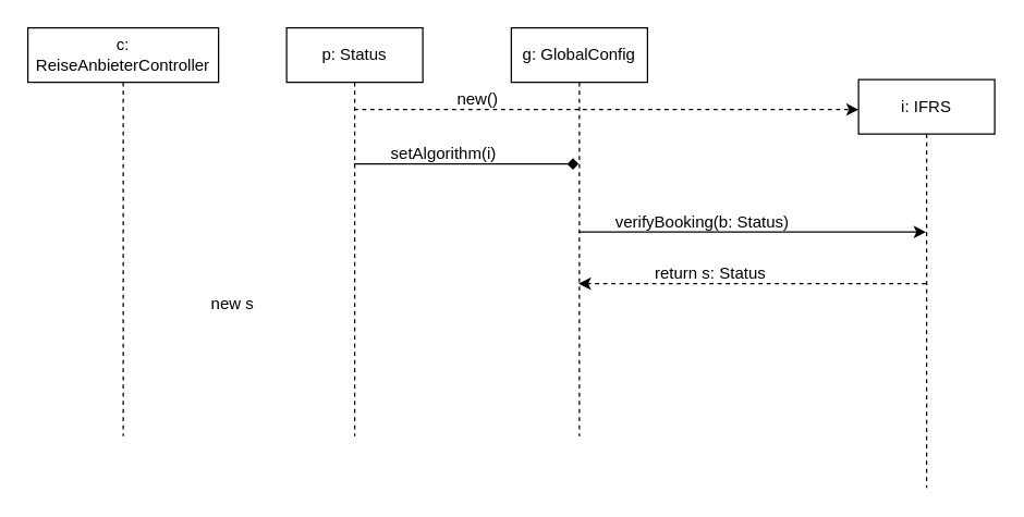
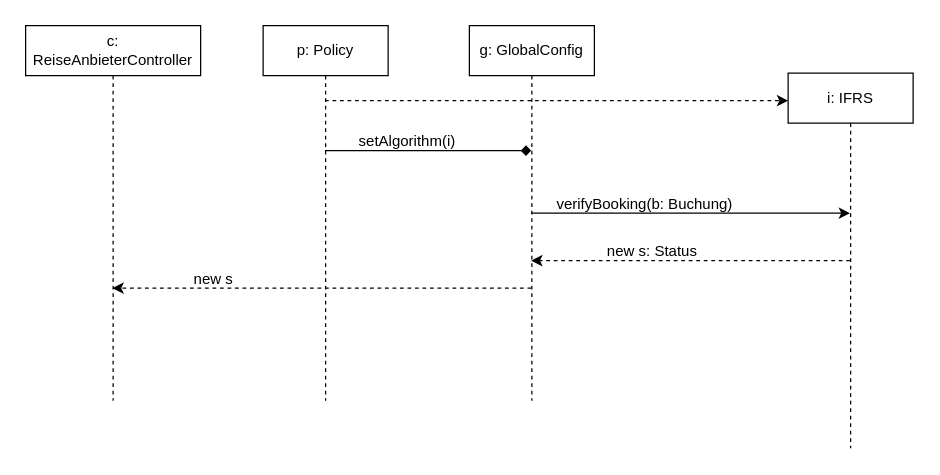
  <mxCell id="0" />
  <mxCell id="1" parent="0" />
  <mxCell id="2" value="i: IFRS" style="shape=umlLifeline;perimeter=lifelinePerimeter;whiteSpace=wrap;html=1;container=1;dropTarget=0;collapsible=0;recursiveResize=0;outlineConnect=0;portConstraint=eastwest;newEdgeStyle={&quot;curved&quot;:0,&quot;rounded&quot;:0};" vertex="1" parent="1"><mxGeometry x="630" y="58" width="100" height="300" as="geometry" /></mxCell>
- <mxCell id="3" value="p: Status" style="shape=umlLifeline;perimeter=lifelinePerimeter;whiteSpace=wrap;html=1;container=1;dropTarget=0;collapsible=0;recursiveResize=0;outlineConnect=0;portConstraint=eastwest;newEdgeStyle={&quot;curved&quot;:0,&quot;rounded&quot;:0};" vertex="1" parent="1"><mxGeometry x="210" y="20" width="100" height="300" as="geometry" /></mxCell>
+ <mxCell id="3" value="p: Policy" style="shape=umlLifeline;perimeter=lifelinePerimeter;whiteSpace=wrap;html=1;container=1;dropTarget=0;collapsible=0;recursiveResize=0;outlineConnect=0;portConstraint=eastwest;newEdgeStyle={&quot;curved&quot;:0,&quot;rounded&quot;:0};" vertex="1" parent="1"><mxGeometry x="210" y="20" width="100" height="300" as="geometry" /></mxCell>
  <mxCell id="4" value="" style="endArrow=classic;html=1;rounded=0;dashed=1;" edge="1" parent="1"><mxGeometry width="50" height="50" relative="1" as="geometry"><mxPoint x="259.5" y="80" as="sourcePoint" /><mxPoint x="630" y="80" as="targetPoint" /><Array as="points"><mxPoint x="350" y="80" /></Array></mxGeometry></mxCell>
- <mxCell id="5" value="new()" style="text;html=1;align=center;verticalAlign=middle;resizable=0;points=[];autosize=1;strokeColor=none;fillColor=none;" vertex="1" parent="1"><mxGeometry x="325" y="58" width="50" height="30" as="geometry" /></mxCell>
  <mxCell id="6" value="g: GlobalConfig" style="shape=umlLifeline;perimeter=lifelinePerimeter;whiteSpace=wrap;html=1;container=1;dropTarget=0;collapsible=0;recursiveResize=0;outlineConnect=0;portConstraint=eastwest;newEdgeStyle={&quot;curved&quot;:0,&quot;rounded&quot;:0};" vertex="1" parent="1"><mxGeometry x="375" y="20" width="100" height="300" as="geometry" /></mxCell>
  <mxCell id="7" value="" style="endArrow=diamond;html=1;rounded=0;" edge="1" parent="1" source="3" target="6"><mxGeometry width="50" height="50" relative="1" as="geometry"><mxPoint x="610" y="480" as="sourcePoint" /><mxPoint x="660" y="430" as="targetPoint" /><Array as="points"><mxPoint x="350" y="120" /></Array></mxGeometry></mxCell>
  <mxCell id="8" value="setAlgorithm(i)" style="text;html=1;align=center;verticalAlign=middle;resizable=0;points=[];autosize=1;strokeColor=none;fillColor=none;" vertex="1" parent="1"><mxGeometry x="275" y="98" width="100" height="30" as="geometry" /></mxCell>
  <mxCell id="9" value="c: ReiseAnbieterController" style="shape=umlLifeline;perimeter=lifelinePerimeter;whiteSpace=wrap;html=1;container=1;dropTarget=0;collapsible=0;recursiveResize=0;outlineConnect=0;portConstraint=eastwest;newEdgeStyle={&quot;curved&quot;:0,&quot;rounded&quot;:0};" vertex="1" parent="1"><mxGeometry x="20" y="20" width="140" height="300" as="geometry" /></mxCell>
  <mxCell id="10" value="" style="endArrow=classic;html=1;rounded=0;" edge="1" parent="1" source="6" target="2"><mxGeometry width="50" height="50" relative="1" as="geometry"><mxPoint x="570" y="480" as="sourcePoint" /><mxPoint x="620" y="430" as="targetPoint" /></mxGeometry></mxCell>
- <mxCell id="11" value="verifyBooking(b: Status)" style="text;html=1;align=center;verticalAlign=middle;resizable=0;points=[];autosize=1;strokeColor=none;fillColor=none;" vertex="1" parent="1"><mxGeometry x="435" y="148" width="160" height="30" as="geometry" /></mxCell>
+ <mxCell id="11" value="verifyBooking(b: Buchung)" style="text;html=1;align=center;verticalAlign=middle;resizable=0;points=[];autosize=1;strokeColor=none;fillColor=none;" vertex="1" parent="1"><mxGeometry x="435" y="148" width="160" height="30" as="geometry" /></mxCell>
  <mxCell id="12" value="" style="endArrow=classic;html=1;rounded=0;dashed=1;" edge="1" parent="1" source="2" target="6"><mxGeometry width="50" height="50" relative="1" as="geometry"><mxPoint x="570" y="480" as="sourcePoint" /><mxPoint x="620" y="430" as="targetPoint" /></mxGeometry></mxCell>
- <mxCell id="13" value="return s: Status" style="text;html=1;align=center;verticalAlign=middle;resizable=0;points=[];autosize=1;strokeColor=none;fillColor=none;" vertex="1" parent="1"><mxGeometry x="471" y="186" width="100" height="30" as="geometry" /></mxCell>
+ <mxCell id="13" value="new s: Status" style="text;html=1;align=center;verticalAlign=middle;resizable=0;points=[];autosize=1;strokeColor=none;fillColor=none;" vertex="1" parent="1"><mxGeometry x="471" y="186" width="100" height="30" as="geometry" /></mxCell>
+ <mxCell id="14" value="" style="endArrow=classic;html=1;rounded=0;dashed=1;" edge="1" parent="1" source="6" target="9"><mxGeometry width="50" height="50" relative="1" as="geometry"><mxPoint x="570" y="480" as="sourcePoint" /><mxPoint x="620" y="430" as="targetPoint" /><Array as="points"><mxPoint x="240" y="230" /></Array></mxGeometry></mxCell>
  <mxCell id="15" value="new s" style="text;html=1;align=center;verticalAlign=middle;resizable=0;points=[];autosize=1;strokeColor=none;fillColor=none;" vertex="1" parent="1"><mxGeometry x="140" y="208" width="60" height="30" as="geometry" /></mxCell>
